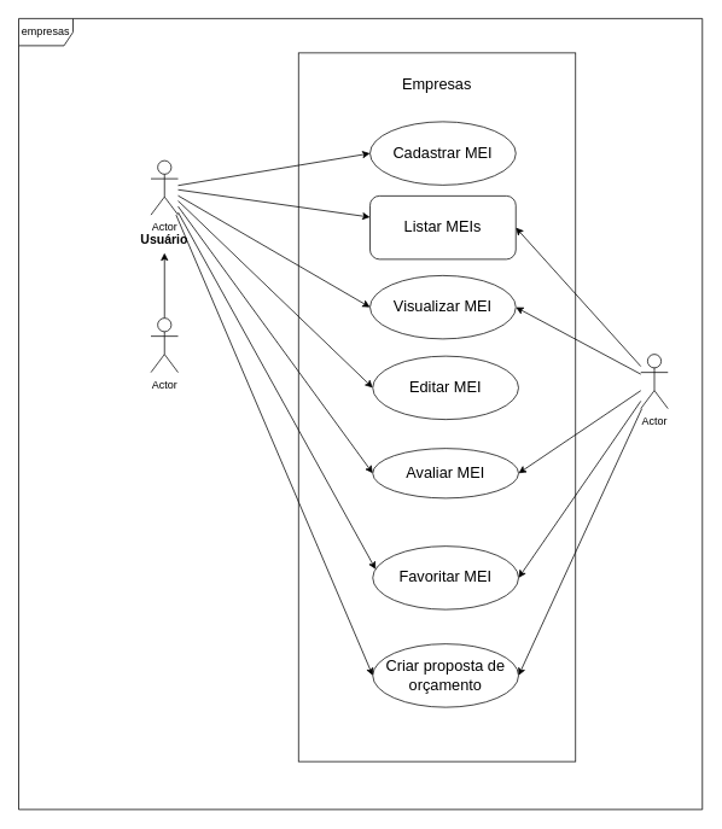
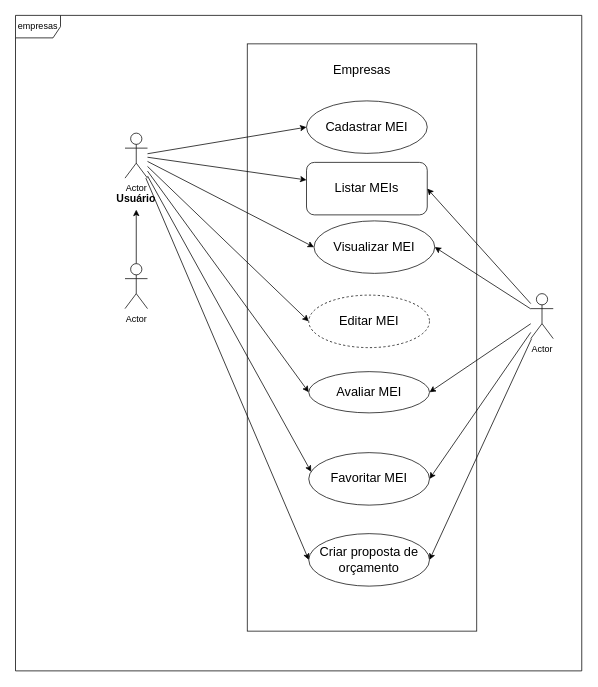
  <mxCell id="0" />
  <mxCell id="1" parent="0" />
  <mxCell id="2" value="empresas" style="shape=umlFrame;whiteSpace=wrap;html=1;strokeColor=#000000;" parent="1" vertex="1"><mxGeometry x="20" y="20" width="755" height="874" as="geometry" /></mxCell>
  <mxCell id="3" style="edgeStyle=none;html=1;entryX=0;entryY=0.5;entryDx=0;entryDy=0;strokeColor=#000000;fontSize=17;fontColor=#000000;" parent="1" source="10" target="16" edge="1"><mxGeometry relative="1" as="geometry" /></mxCell>
  <mxCell id="4" style="edgeStyle=none;html=1;strokeColor=#000000;fontSize=17;fontColor=#000000;" parent="1" source="10" target="19" edge="1"><mxGeometry relative="1" as="geometry" /></mxCell>
  <mxCell id="5" style="edgeStyle=none;html=1;entryX=0;entryY=0.5;entryDx=0;entryDy=0;strokeColor=#000000;fontSize=17;fontColor=#000000;" parent="1" source="10" target="17" edge="1"><mxGeometry relative="1" as="geometry" /></mxCell>
  <mxCell id="6" style="edgeStyle=none;html=1;strokeColor=#000000;fontSize=17;fontColor=#000000;entryX=0;entryY=0.5;entryDx=0;entryDy=0;" parent="1" source="10" target="18" edge="1"><mxGeometry relative="1" as="geometry" /></mxCell>
  <mxCell id="7" style="edgeStyle=none;html=1;entryX=0;entryY=0.5;entryDx=0;entryDy=0;strokeColor=#000000;fontSize=17;fontColor=#000000;" parent="1" source="10" target="26" edge="1"><mxGeometry relative="1" as="geometry" /></mxCell>
  <mxCell id="8" style="edgeStyle=none;html=1;entryX=0.02;entryY=0.366;entryDx=0;entryDy=0;entryPerimeter=0;strokeColor=#000000;fontSize=17;fontColor=#000000;" parent="1" source="10" target="27" edge="1"><mxGeometry relative="1" as="geometry" /></mxCell>
  <mxCell id="9" style="edgeStyle=none;html=1;entryX=0;entryY=0.5;entryDx=0;entryDy=0;strokeColor=#000000;" edge="1" parent="1" source="10" target="28"><mxGeometry relative="1" as="geometry" /></mxCell>
  <mxCell id="10" value="Actor" style="shape=umlActor;verticalLabelPosition=bottom;verticalAlign=top;html=1;strokeColor=#0A0A0A;" parent="1" vertex="1"><mxGeometry x="166" y="177" width="30" height="60" as="geometry" /></mxCell>
  <mxCell id="11" value="&lt;font size=&quot;1&quot; color=&quot;#000000&quot;&gt;&lt;b style=&quot;font-size: 14px;&quot;&gt;Usuário&lt;/b&gt;&lt;/font&gt;" style="text;html=1;align=center;verticalAlign=middle;whiteSpace=wrap;rounded=0;" parent="1" vertex="1"><mxGeometry x="151" y="249" width="60" height="30" as="geometry" /></mxCell>
  <mxCell id="12" value="" style="edgeStyle=none;html=1;strokeColor=#000000;fontSize=14;fontColor=#000000;" parent="1" source="13" target="11" edge="1"><mxGeometry relative="1" as="geometry" /></mxCell>
  <mxCell id="13" value="Actor" style="shape=umlActor;verticalLabelPosition=bottom;verticalAlign=top;html=1;strokeColor=#0A0A0A;" parent="1" vertex="1"><mxGeometry x="166" y="351" width="30" height="60" as="geometry" /></mxCell>
  <mxCell id="14" value="" style="rounded=0;whiteSpace=wrap;html=1;strokeColor=#0A0A0A;fontSize=14;fontColor=#000000;fillColor=none;" parent="1" vertex="1"><mxGeometry x="329" y="58" width="306" height="783" as="geometry" /></mxCell>
  <mxCell id="15" value="&lt;font style=&quot;font-size: 17px;&quot;&gt;Empresas&lt;/font&gt;" style="text;html=1;strokeColor=none;fillColor=none;align=center;verticalAlign=middle;whiteSpace=wrap;rounded=0;fontSize=14;fontColor=#000000;" parent="1" vertex="1"><mxGeometry x="452" y="79" width="60" height="30" as="geometry" /></mxCell>
  <mxCell id="16" value="Cadastrar MEI" style="ellipse;whiteSpace=wrap;html=1;strokeColor=#0A0A0A;fontSize=17;fontColor=#000000;fillColor=none;" parent="1" vertex="1"><mxGeometry x="408" y="134" width="161" height="70" as="geometry" /></mxCell>
- <mxCell id="17" value="Visualizar MEI" style="ellipse;whiteSpace=wrap;html=1;strokeColor=#0A0A0A;fontSize=17;fontColor=#000000;fillColor=none;" parent="1" vertex="1"><mxGeometry x="408" y="304" width="161" height="70" as="geometry" /></mxCell>
- <mxCell id="18" value="Editar MEI" style="ellipse;whiteSpace=wrap;html=1;strokeColor=#0A0A0A;fontSize=17;fontColor=#000000;fillColor=none;" parent="1" vertex="1"><mxGeometry x="411" y="393" width="161" height="70" as="geometry" /></mxCell>
+ <mxCell id="17" value="Visualizar MEI" style="ellipse;whiteSpace=wrap;html=1;strokeColor=#0A0A0A;fontSize=17;fontColor=#000000;fillColor=none;" parent="1" vertex="1"><mxGeometry x="418" y="294" width="161" height="70" as="geometry" /></mxCell>
+ <mxCell id="18" value="Editar MEI" style="ellipse;whiteSpace=wrap;html=1;strokeColor=#0A0A0A;fontSize=17;fontColor=#000000;fillColor=none;dashed=1;" parent="1" vertex="1"><mxGeometry x="411" y="393" width="161" height="70" as="geometry" /></mxCell>
  <mxCell id="19" value="Listar MEIs" style="whiteSpace=wrap;html=1;strokeColor=#0A0A0A;fontSize=17;fontColor=#000000;fillColor=none;rounded=1;" parent="1" vertex="1"><mxGeometry x="408" y="216" width="161" height="70" as="geometry" /></mxCell>
  <mxCell id="20" style="edgeStyle=none;html=1;entryX=1;entryY=0.5;entryDx=0;entryDy=0;strokeColor=#000000;fontSize=17;fontColor=#000000;" parent="1" source="25" target="19" edge="1"><mxGeometry relative="1" as="geometry" /></mxCell>
  <mxCell id="21" style="edgeStyle=none;html=1;entryX=1;entryY=0.5;entryDx=0;entryDy=0;strokeColor=#000000;fontSize=17;fontColor=#000000;" parent="1" source="25" target="17" edge="1"><mxGeometry relative="1" as="geometry" /></mxCell>
  <mxCell id="22" style="edgeStyle=none;html=1;entryX=1;entryY=0.5;entryDx=0;entryDy=0;strokeColor=#000000;fontSize=17;fontColor=#000000;" parent="1" source="25" target="26" edge="1"><mxGeometry relative="1" as="geometry" /></mxCell>
  <mxCell id="23" style="edgeStyle=none;html=1;entryX=1;entryY=0.5;entryDx=0;entryDy=0;strokeColor=#000000;fontSize=17;fontColor=#000000;" parent="1" source="25" target="27" edge="1"><mxGeometry relative="1" as="geometry" /></mxCell>
  <mxCell id="24" style="edgeStyle=none;html=1;entryX=1;entryY=0.5;entryDx=0;entryDy=0;strokeColor=#000000;" edge="1" parent="1" source="25" target="28"><mxGeometry relative="1" as="geometry" /></mxCell>
  <mxCell id="25" value="Actor" style="shape=umlActor;verticalLabelPosition=bottom;verticalAlign=top;html=1;strokeColor=#0A0A0A;" parent="1" vertex="1"><mxGeometry x="707" y="391" width="30" height="60" as="geometry" /></mxCell>
  <mxCell id="26" value="Avaliar MEI" style="ellipse;whiteSpace=wrap;html=1;strokeColor=#0A0A0A;fontSize=17;fontColor=#000000;fillColor=none;" parent="1" vertex="1"><mxGeometry x="411" y="495" width="161" height="55" as="geometry" /></mxCell>
  <mxCell id="27" value="Favoritar MEI" style="ellipse;whiteSpace=wrap;html=1;strokeColor=#0A0A0A;fontSize=17;fontColor=#000000;fillColor=none;" parent="1" vertex="1"><mxGeometry x="411" y="603" width="161" height="70" as="geometry" /></mxCell>
  <mxCell id="28" value="Criar proposta de orçamento" style="ellipse;whiteSpace=wrap;html=1;strokeColor=#0A0A0A;fontSize=17;fontColor=#000000;fillColor=none;" vertex="1" parent="1"><mxGeometry x="411" y="711" width="161" height="70" as="geometry" /></mxCell>
